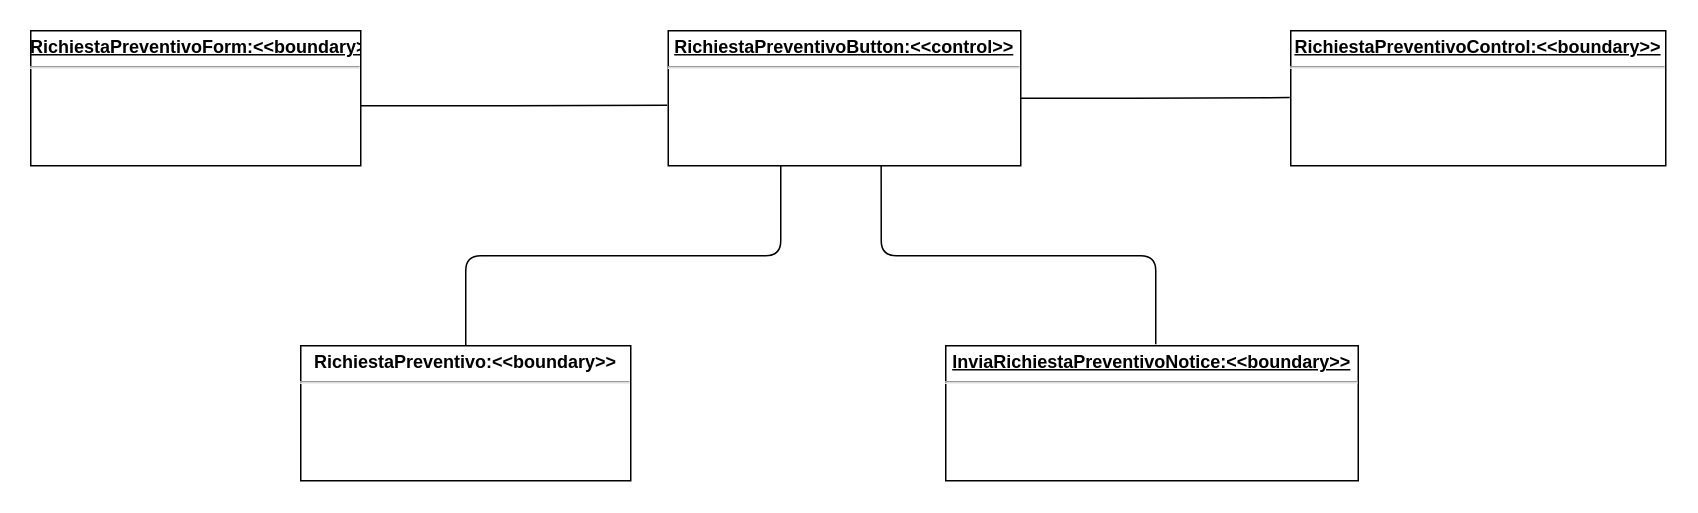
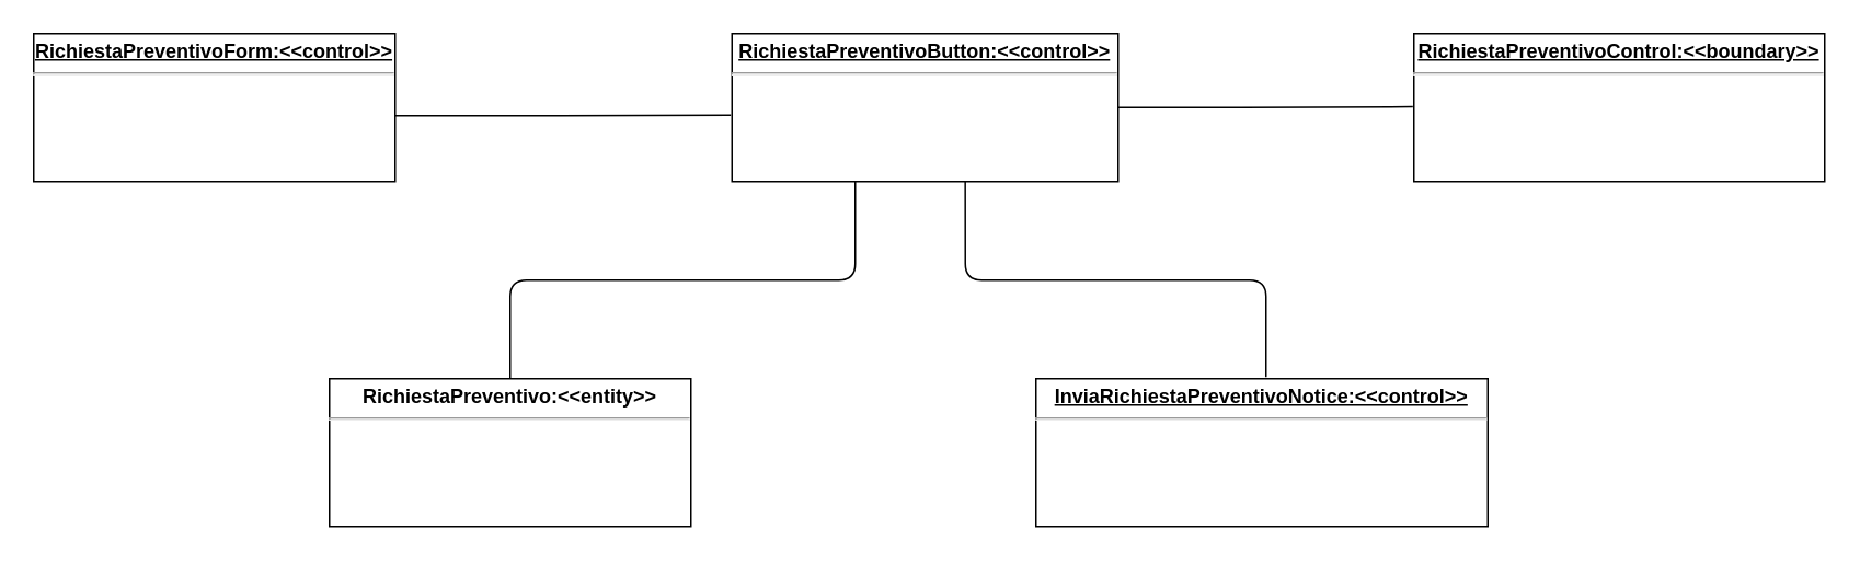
  <mxCell id="0" />
  <mxCell id="1" parent="0" />
  <mxCell id="2" value="&lt;p style=&quot;margin: 0px ; margin-top: 4px ; text-align: center ; text-decoration: underline&quot;&gt;&lt;b&gt;RichiestaPreventivoButton:&amp;lt;&amp;lt;control&amp;gt;&amp;gt;&lt;/b&gt;&lt;/p&gt;&lt;hr&gt;&lt;p style=&quot;margin: 0px ; margin-left: 8px&quot;&gt;&lt;br&gt;&lt;/p&gt;" style="verticalAlign=top;align=left;overflow=fill;fontSize=12;fontFamily=Helvetica;html=1;" parent="1" vertex="1"><mxGeometry x="445" y="20" width="235" height="90" as="geometry" /></mxCell>
- <mxCell id="3" value="&lt;p style=&quot;margin: 0px ; margin-top: 4px ; text-align: center ; text-decoration: underline&quot;&gt;&lt;b&gt;RichiestaPreventivoForm:&amp;lt;&amp;lt;boundary&amp;gt;&amp;gt;&lt;/b&gt;&lt;/p&gt;&lt;hr&gt;&lt;p style=&quot;margin: 0px ; margin-left: 8px&quot;&gt;&lt;br&gt;&lt;/p&gt;" style="verticalAlign=top;align=left;overflow=fill;fontSize=12;fontFamily=Helvetica;html=1;" parent="1" vertex="1"><mxGeometry x="20" y="20" width="220" height="90" as="geometry" /></mxCell>
+ <mxCell id="3" value="&lt;p style=&quot;margin: 0px ; margin-top: 4px ; text-align: center ; text-decoration: underline&quot;&gt;&lt;b&gt;RichiestaPreventivoForm:&amp;lt;&amp;lt;control&amp;gt;&amp;gt;&lt;/b&gt;&lt;/p&gt;&lt;hr&gt;&lt;p style=&quot;margin: 0px ; margin-left: 8px&quot;&gt;&lt;br&gt;&lt;/p&gt;" style="verticalAlign=top;align=left;overflow=fill;fontSize=12;fontFamily=Helvetica;html=1;" parent="1" vertex="1"><mxGeometry x="20" y="20" width="220" height="90" as="geometry" /></mxCell>
  <mxCell id="4" value="&lt;p style=&quot;margin: 0px ; margin-top: 4px ; text-align: center ; text-decoration: underline&quot;&gt;&lt;b&gt;RichiestaPreventivoControl:&amp;lt;&amp;lt;boundary&amp;gt;&amp;gt;&lt;/b&gt;&lt;/p&gt;&lt;hr&gt;&lt;p style=&quot;margin: 0px ; margin-left: 8px&quot;&gt;&lt;br&gt;&lt;/p&gt;" style="verticalAlign=top;align=left;overflow=fill;fontSize=12;fontFamily=Helvetica;html=1;" parent="1" vertex="1"><mxGeometry x="860" y="20" width="250" height="90" as="geometry" /></mxCell>
- <mxCell id="5" value="&lt;p style=&quot;margin: 0px ; margin-top: 4px ; text-align: center ; text-decoration: underline&quot;&gt;&lt;b&gt;InviaRichiestaPreventivoNotice:&amp;lt;&amp;lt;boundary&amp;gt;&amp;gt;&lt;/b&gt;&lt;br&gt;&lt;/p&gt;&lt;hr&gt;&lt;p style=&quot;margin: 0px 0px 0px 8px&quot;&gt;&lt;br&gt;&lt;/p&gt;&lt;p style=&quot;margin: 0px 0px 0px 8px&quot;&gt;&lt;br&gt;&lt;/p&gt;" style="verticalAlign=top;align=left;overflow=fill;fontSize=12;fontFamily=Helvetica;html=1;" parent="1" vertex="1"><mxGeometry x="630" y="230" width="275" height="90" as="geometry" /></mxCell>
- <mxCell id="6" value="&lt;p style=&quot;margin: 4px 0px 0px ; text-align: center&quot;&gt;&lt;b&gt;RichiestaPreventivo:&amp;lt;&amp;lt;boundary&amp;gt;&amp;gt;&lt;/b&gt;&lt;/p&gt;&lt;hr&gt;&lt;p style=&quot;margin: 0px 0px 0px 8px&quot;&gt;&lt;br&gt;&lt;/p&gt;" style="verticalAlign=top;align=left;overflow=fill;fontSize=12;fontFamily=Helvetica;html=1;" parent="1" vertex="1"><mxGeometry x="200" y="230" width="220" height="90" as="geometry" /></mxCell>
+ <mxCell id="5" value="&lt;p style=&quot;margin: 0px ; margin-top: 4px ; text-align: center ; text-decoration: underline&quot;&gt;&lt;b&gt;InviaRichiestaPreventivoNotice:&amp;lt;&amp;lt;control&amp;gt;&amp;gt;&lt;/b&gt;&lt;br&gt;&lt;/p&gt;&lt;hr&gt;&lt;p style=&quot;margin: 0px 0px 0px 8px&quot;&gt;&lt;br&gt;&lt;/p&gt;&lt;p style=&quot;margin: 0px 0px 0px 8px&quot;&gt;&lt;br&gt;&lt;/p&gt;" style="verticalAlign=top;align=left;overflow=fill;fontSize=12;fontFamily=Helvetica;html=1;" parent="1" vertex="1"><mxGeometry x="630" y="230" width="275" height="90" as="geometry" /></mxCell>
+ <mxCell id="6" value="&lt;p style=&quot;margin: 4px 0px 0px ; text-align: center&quot;&gt;&lt;b&gt;RichiestaPreventivo:&amp;lt;&amp;lt;entity&amp;gt;&amp;gt;&lt;/b&gt;&lt;/p&gt;&lt;hr&gt;&lt;p style=&quot;margin: 0px 0px 0px 8px&quot;&gt;&lt;br&gt;&lt;/p&gt;" style="verticalAlign=top;align=left;overflow=fill;fontSize=12;fontFamily=Helvetica;html=1;" parent="1" vertex="1"><mxGeometry x="200" y="230" width="220" height="90" as="geometry" /></mxCell>
  <mxCell id="7" value="" style="endArrow=none;html=1;entryX=-0.003;entryY=0.551;entryDx=0;entryDy=0;entryPerimeter=0;" parent="1" target="2" edge="1"><mxGeometry width="50" height="50" relative="1" as="geometry"><mxPoint x="240" y="70" as="sourcePoint" /><mxPoint x="440" y="70" as="targetPoint" /><Array as="points"><mxPoint x="330" y="70" /></Array></mxGeometry></mxCell>
  <mxCell id="8" value="" style="endArrow=none;html=1;entryX=-0.003;entryY=0.551;entryDx=0;entryDy=0;entryPerimeter=0;exitX=1;exitY=0.5;exitDx=0;exitDy=0;" parent="1" edge="1" source="2"><mxGeometry width="50" height="50" relative="1" as="geometry"><mxPoint x="690" y="70" as="sourcePoint" /><mxPoint x="859.37" y="64.58" as="targetPoint" /><Array as="points"><mxPoint x="745" y="64.99" /></Array></mxGeometry></mxCell>
  <mxCell id="9" value="" style="endArrow=none;html=1;" parent="1" edge="1"><mxGeometry width="50" height="50" relative="1" as="geometry"><mxPoint x="310" y="230" as="sourcePoint" /><mxPoint x="520" y="110" as="targetPoint" /><Array as="points"><mxPoint x="310" y="170" /><mxPoint x="520" y="170" /></Array></mxGeometry></mxCell>
  <mxCell id="10" value="" style="endArrow=none;html=1;entryX=0.604;entryY=0.998;entryDx=0;entryDy=0;entryPerimeter=0;" parent="1" target="2" edge="1"><mxGeometry width="50" height="50" relative="1" as="geometry"><mxPoint x="770" y="229" as="sourcePoint" /><mxPoint x="659.99" y="130" as="targetPoint" /><Array as="points"><mxPoint x="770" y="170" /><mxPoint x="587" y="170" /></Array></mxGeometry></mxCell>
